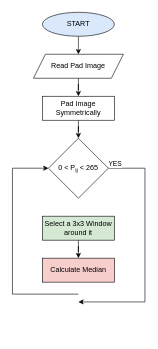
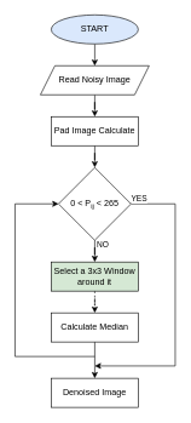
  <mxCell id="0" />
  <mxCell id="1" parent="0" />
  <mxCell id="2" value="" style="edgeStyle=orthogonalEdgeStyle;rounded=0;orthogonalLoop=1;jettySize=auto;html=1;" edge="1" parent="1" source="3"><mxGeometry relative="1" as="geometry"><mxPoint x="129.966" y="90" as="targetPoint" /></mxGeometry></mxCell>
  <mxCell id="3" value="START" style="ellipse;whiteSpace=wrap;html=1;fillColor=#dae8fc;" vertex="1" parent="1"><mxGeometry x="70" y="20" width="120" height="40" as="geometry" /></mxCell>
  <mxCell id="4" value="" style="edgeStyle=orthogonalEdgeStyle;rounded=0;orthogonalLoop=1;jettySize=auto;html=1;" edge="1" parent="1" source="5" target="7"><mxGeometry relative="1" as="geometry" /></mxCell>
- <mxCell id="5" value="&lt;span style=&quot;color: rgb(0, 0, 0); font-family: Helvetica; font-size: 12px; font-style: normal; font-variant-ligatures: normal; font-variant-caps: normal; font-weight: 400; letter-spacing: normal; orphans: 2; text-align: center; text-indent: 0px; text-transform: none; widows: 2; word-spacing: 0px; -webkit-text-stroke-width: 0px; background-color: rgb(251, 251, 251); text-decoration-thickness: initial; text-decoration-style: initial; text-decoration-color: initial; float: none; display: inline !important;&quot;&gt;Read Pad Image&lt;/span&gt;" style="shape=parallelogram;perimeter=parallelogramPerimeter;whiteSpace=wrap;html=1;fixedSize=1;" vertex="1" parent="1"><mxGeometry x="55" y="90" width="150" height="40" as="geometry" /></mxCell>
+ <mxCell id="5" value="&lt;span style=&quot;color: rgb(0, 0, 0); font-family: Helvetica; font-size: 12px; font-style: normal; font-variant-ligatures: normal; font-variant-caps: normal; font-weight: 400; letter-spacing: normal; orphans: 2; text-align: center; text-indent: 0px; text-transform: none; widows: 2; word-spacing: 0px; -webkit-text-stroke-width: 0px; background-color: rgb(251, 251, 251); text-decoration-thickness: initial; text-decoration-style: initial; text-decoration-color: initial; float: none; display: inline !important;&quot;&gt;Read Noisy Image&lt;/span&gt;" style="shape=parallelogram;perimeter=parallelogramPerimeter;whiteSpace=wrap;html=1;fixedSize=1;" vertex="1" parent="1"><mxGeometry x="55" y="90" width="150" height="40" as="geometry" /></mxCell>
  <mxCell id="6" style="edgeStyle=orthogonalEdgeStyle;rounded=0;orthogonalLoop=1;jettySize=auto;html=1;entryX=0.5;entryY=0;entryDx=0;entryDy=0;" edge="1" parent="1" source="7" target="12"><mxGeometry relative="1" as="geometry"><mxPoint x="130" y="240" as="targetPoint" /></mxGeometry></mxCell>
- <mxCell id="7" value="Pad Image Symmetrically" style="whiteSpace=wrap;html=1;" vertex="1" parent="1"><mxGeometry x="70" y="160" width="120" height="40" as="geometry" /></mxCell>
+ <mxCell id="7" value="Pad Image Calculate" style="whiteSpace=wrap;html=1;" vertex="1" parent="1"><mxGeometry x="70" y="160" width="120" height="40" as="geometry" /></mxCell>
+ <mxCell id="8" style="edgeStyle=orthogonalEdgeStyle;rounded=0;orthogonalLoop=1;jettySize=auto;html=1;entryX=0.5;entryY=0;entryDx=0;entryDy=0;" edge="1" parent="1" source="12" target="14"><mxGeometry relative="1" as="geometry" /></mxCell>
+ <mxCell id="9" value="NO" style="edgeLabel;html=1;align=center;verticalAlign=middle;resizable=0;points=[];" vertex="1" connectable="0" parent="8"><mxGeometry x="-0.813" y="-1" relative="1" as="geometry"><mxPoint x="11" as="offset" /></mxGeometry></mxCell>
  <mxCell id="10" style="edgeStyle=orthogonalEdgeStyle;rounded=0;orthogonalLoop=1;jettySize=auto;html=1;" edge="1" parent="1" source="12"><mxGeometry relative="1" as="geometry"><mxPoint x="130" y="503" as="targetPoint" /><Array as="points"><mxPoint x="241" y="280" /><mxPoint x="241" y="503" /></Array></mxGeometry></mxCell>
  <mxCell id="11" value="YES" style="edgeLabel;html=1;align=center;verticalAlign=middle;resizable=0;points=[];" vertex="1" connectable="0" parent="10"><mxGeometry x="-0.925" relative="1" as="geometry"><mxPoint x="-5" y="-8" as="offset" /></mxGeometry></mxCell>
  <mxCell id="12" value="0 &amp;lt; P&lt;sub&gt;ij&lt;/sub&gt; &amp;lt; 265" style="rhombus;whiteSpace=wrap;html=1;rounded=0;" vertex="1" parent="1"><mxGeometry x="80" y="230" width="100" height="100" as="geometry" /></mxCell>
- <mxCell id="13" value="" style="edgeStyle=orthogonalEdgeStyle;rounded=0;orthogonalLoop=1;jettySize=auto;html=1;" edge="1" parent="1" source="14" target="16"><mxGeometry relative="1" as="geometry" /></mxCell>
+ <mxCell id="13" value="" style="edgeStyle=orthogonalEdgeStyle;rounded=0;orthogonalLoop=1;jettySize=auto;html=1;dashed=1;" edge="1" parent="1" source="14" target="16"><mxGeometry relative="1" as="geometry" /></mxCell>
  <mxCell id="14" value="Select a 3x3 Window around it" style="whiteSpace=wrap;html=1;rounded=0;fillColor=#d5e8d4;" vertex="1" parent="1"><mxGeometry x="70" y="360" width="120" height="40" as="geometry" /></mxCell>
- <mxCell id="16" value="Calculate Median" style="whiteSpace=wrap;html=1;rounded=0;fillColor=#f8cecc;" vertex="1" parent="1"><mxGeometry x="70" y="430" width="120" height="40" as="geometry" /></mxCell>
+ <mxCell id="15" style="edgeStyle=orthogonalEdgeStyle;rounded=0;orthogonalLoop=1;jettySize=auto;html=1;entryX=0.5;entryY=0;entryDx=0;entryDy=0;" edge="1" parent="1" source="16" target="17"><mxGeometry relative="1" as="geometry" /></mxCell>
+ <mxCell id="16" value="Calculate Median" style="whiteSpace=wrap;html=1;rounded=0;" vertex="1" parent="1"><mxGeometry x="70" y="430" width="120" height="40" as="geometry" /></mxCell>
+ <mxCell id="17" value="Denoised Image" style="rounded=0;whiteSpace=wrap;html=1;" vertex="1" parent="1"><mxGeometry x="70" y="520" width="120" height="40" as="geometry" /></mxCell>
  <mxCell id="18" value="" style="endArrow=classic;html=1;rounded=0;entryX=0;entryY=0.5;entryDx=0;entryDy=0;" edge="1" parent="1" target="12"><mxGeometry width="50" height="50" relative="1" as="geometry"><mxPoint x="130" y="490" as="sourcePoint" /><mxPoint x="340" y="420" as="targetPoint" /><Array as="points"><mxPoint x="20" y="490" /><mxPoint x="20" y="280" /></Array></mxGeometry></mxCell>
